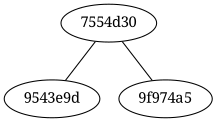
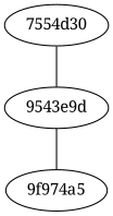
  graph {
    fontname="Noto Serif"
    node [fontname="Noto Serif"]
    edge [fontname="Noto Serif"]
    n1 [label="7554d30"]
    n2 [label="9543e9d"]
    n3 [label="9f974a5"]
    n1 -- n2
-   n1 -- n3
+   n2 -- n3
  }
